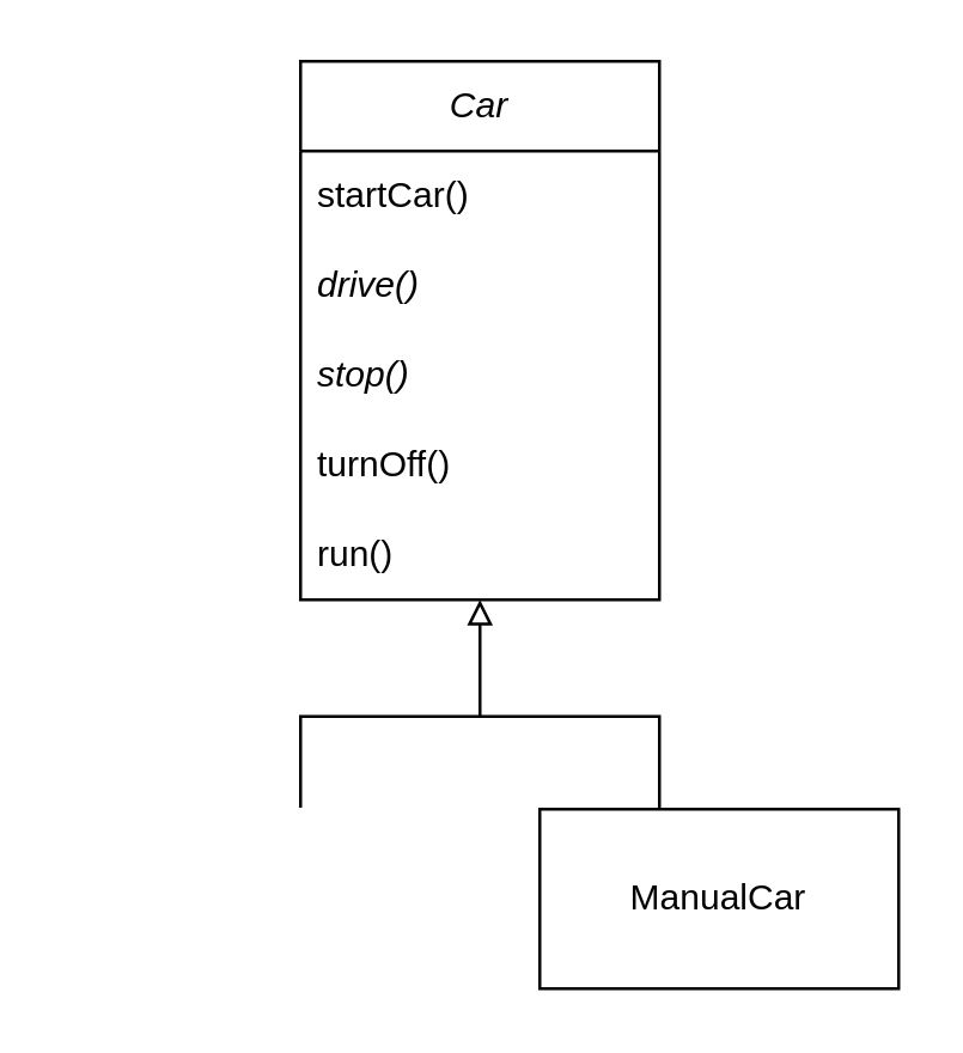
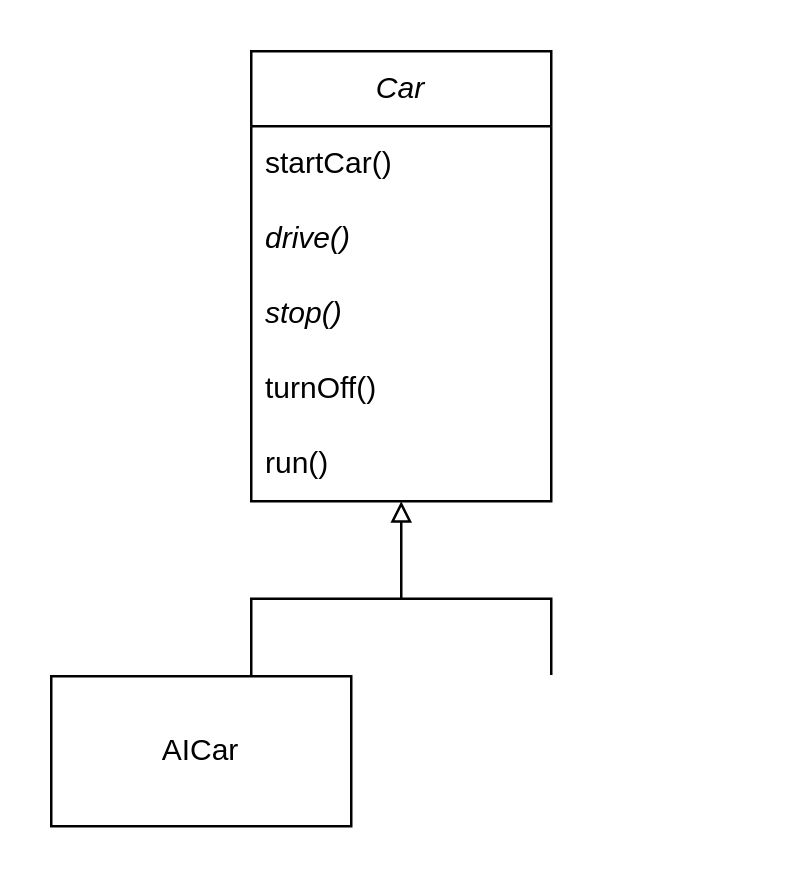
  <mxCell id="0" />
  <mxCell id="1" parent="0" />
  <mxCell id="2" value="&lt;i&gt;Car&lt;/i&gt;" style="swimlane;fontStyle=0;childLayout=stackLayout;horizontal=1;startSize=30;horizontalStack=0;resizeParent=1;resizeParentMax=0;resizeLast=0;collapsible=1;marginBottom=0;whiteSpace=wrap;html=1;" vertex="1" parent="1"><mxGeometry x="100" y="20" width="120" height="180" as="geometry" /></mxCell>
  <mxCell id="3" value="startCar()" style="text;strokeColor=none;fillColor=none;align=left;verticalAlign=middle;spacingLeft=4;spacingRight=4;overflow=hidden;points=[[0,0.5],[1,0.5]];portConstraint=eastwest;rotatable=0;whiteSpace=wrap;html=1;" vertex="1" parent="2"><mxGeometry y="30" width="120" height="30" as="geometry" /></mxCell>
  <mxCell id="4" value="&lt;i&gt;drive()&lt;/i&gt;" style="text;strokeColor=none;fillColor=none;align=left;verticalAlign=middle;spacingLeft=4;spacingRight=4;overflow=hidden;points=[[0,0.5],[1,0.5]];portConstraint=eastwest;rotatable=0;whiteSpace=wrap;html=1;" vertex="1" parent="2"><mxGeometry y="60" width="120" height="30" as="geometry" /></mxCell>
  <mxCell id="5" value="&lt;i&gt;stop()&lt;/i&gt;" style="text;strokeColor=none;fillColor=none;align=left;verticalAlign=middle;spacingLeft=4;spacingRight=4;overflow=hidden;points=[[0,0.5],[1,0.5]];portConstraint=eastwest;rotatable=0;whiteSpace=wrap;html=1;" vertex="1" parent="2"><mxGeometry y="90" width="120" height="30" as="geometry" /></mxCell>
  <mxCell id="6" value="turnOff()" style="text;strokeColor=none;fillColor=none;align=left;verticalAlign=middle;spacingLeft=4;spacingRight=4;overflow=hidden;points=[[0,0.5],[1,0.5]];portConstraint=eastwest;rotatable=0;whiteSpace=wrap;html=1;" vertex="1" parent="2"><mxGeometry y="120" width="120" height="30" as="geometry" /></mxCell>
  <mxCell id="7" value="run()" style="text;strokeColor=none;fillColor=none;align=left;verticalAlign=middle;spacingLeft=4;spacingRight=4;overflow=hidden;points=[[0,0.5],[1,0.5]];portConstraint=eastwest;rotatable=0;whiteSpace=wrap;html=1;" vertex="1" parent="2"><mxGeometry y="150" width="120" height="30" as="geometry" /></mxCell>
- <mxCell id="8" value="ManualCar" style="rounded=0;whiteSpace=wrap;html=1;" vertex="1" parent="1"><mxGeometry x="180" y="270" width="120" height="60" as="geometry" /></mxCell>
+ <mxCell id="9" value="AICar" style="rounded=0;whiteSpace=wrap;html=1;" vertex="1" parent="1"><mxGeometry x="20" y="270" width="120" height="60" as="geometry" /></mxCell>
  <mxCell id="10" value="" style="shape=partialRectangle;whiteSpace=wrap;html=1;bottom=1;right=1;left=1;top=0;fillColor=none;routingCenterX=-0.5;rotation=-180;" vertex="1" parent="1"><mxGeometry x="100" y="239" width="120" height="30" as="geometry" /></mxCell>
  <mxCell id="11" value="" style="endArrow=block;html=1;rounded=0;exitX=0.5;exitY=1;exitDx=0;exitDy=0;endFill=0;" edge="1" parent="1" source="10"><mxGeometry width="50" height="50" relative="1" as="geometry"><mxPoint x="320" y="280" as="sourcePoint" /><mxPoint x="160" y="200" as="targetPoint" /></mxGeometry></mxCell>
